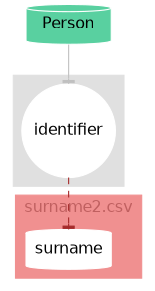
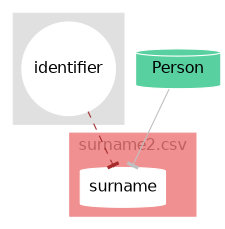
  digraph {
    fontname=helvetica
    remincross=true
    splines=true
    node [color=white fontname=helvetica shape=cylinder style=filled]
    edge [arrowhead=tee fontname="helvetica-italic"]
    n1 [fontcolor=black height=0.5 label=identifier shape=circle width=0.92075]
    n2 [height=0.5 label=surname width=0.75]
    n3 [fillcolor="#59d0a0" height=0.5 label=Person width=1.0652]
    subgraph cluster_1 {
      color="#e0e0e0"
      fontcolor="#909090"
      rank=same
      style=filled
      n1
    }
    subgraph cluster_2 {
      color="#f09090"
      fontcolor="#c06060"
      label="surname2.csv"
      rank=same
      style=filled
      n2
    }
    n1 -> n2 [color=brown style=dashed]
-   n3 -> n1 [color=gray]
+   n3 -> n2 [color=gray]
  }
